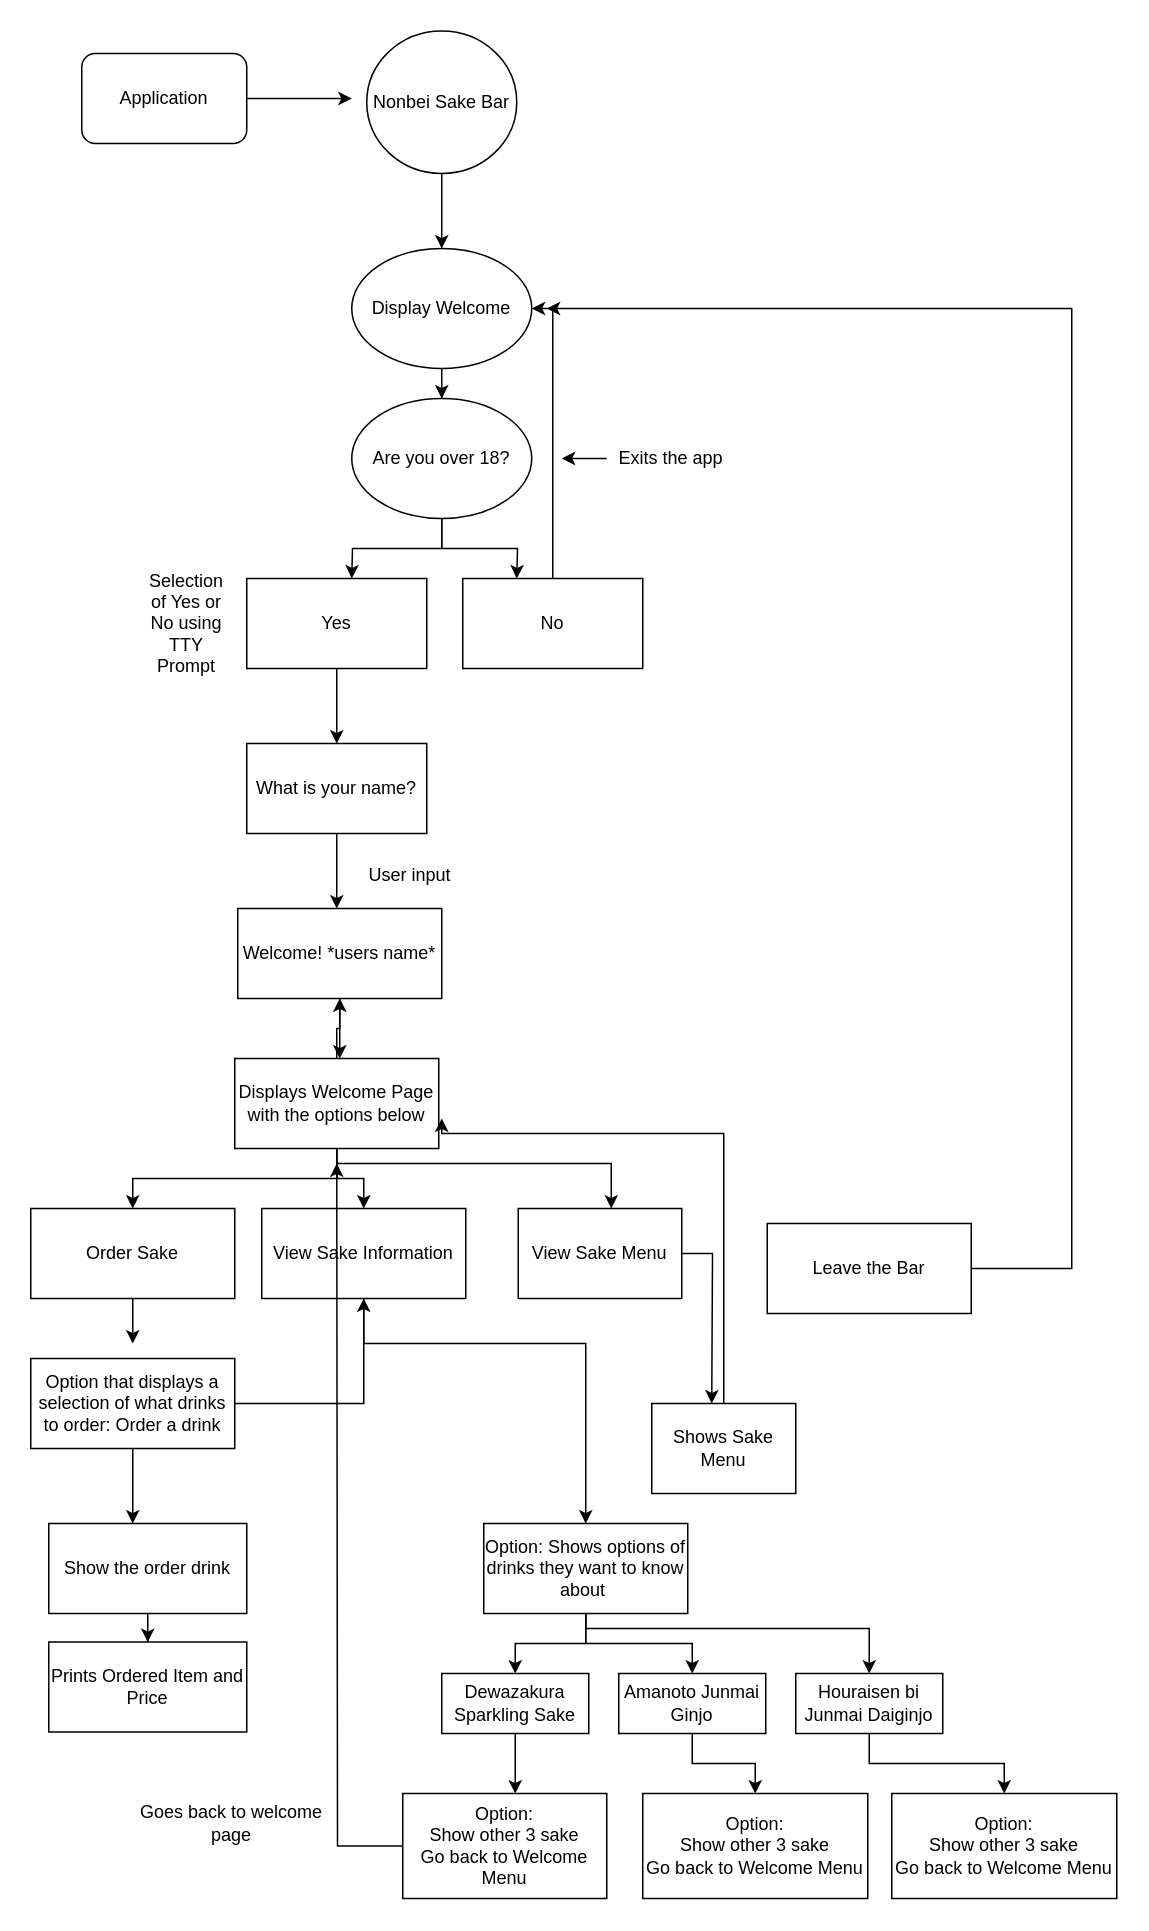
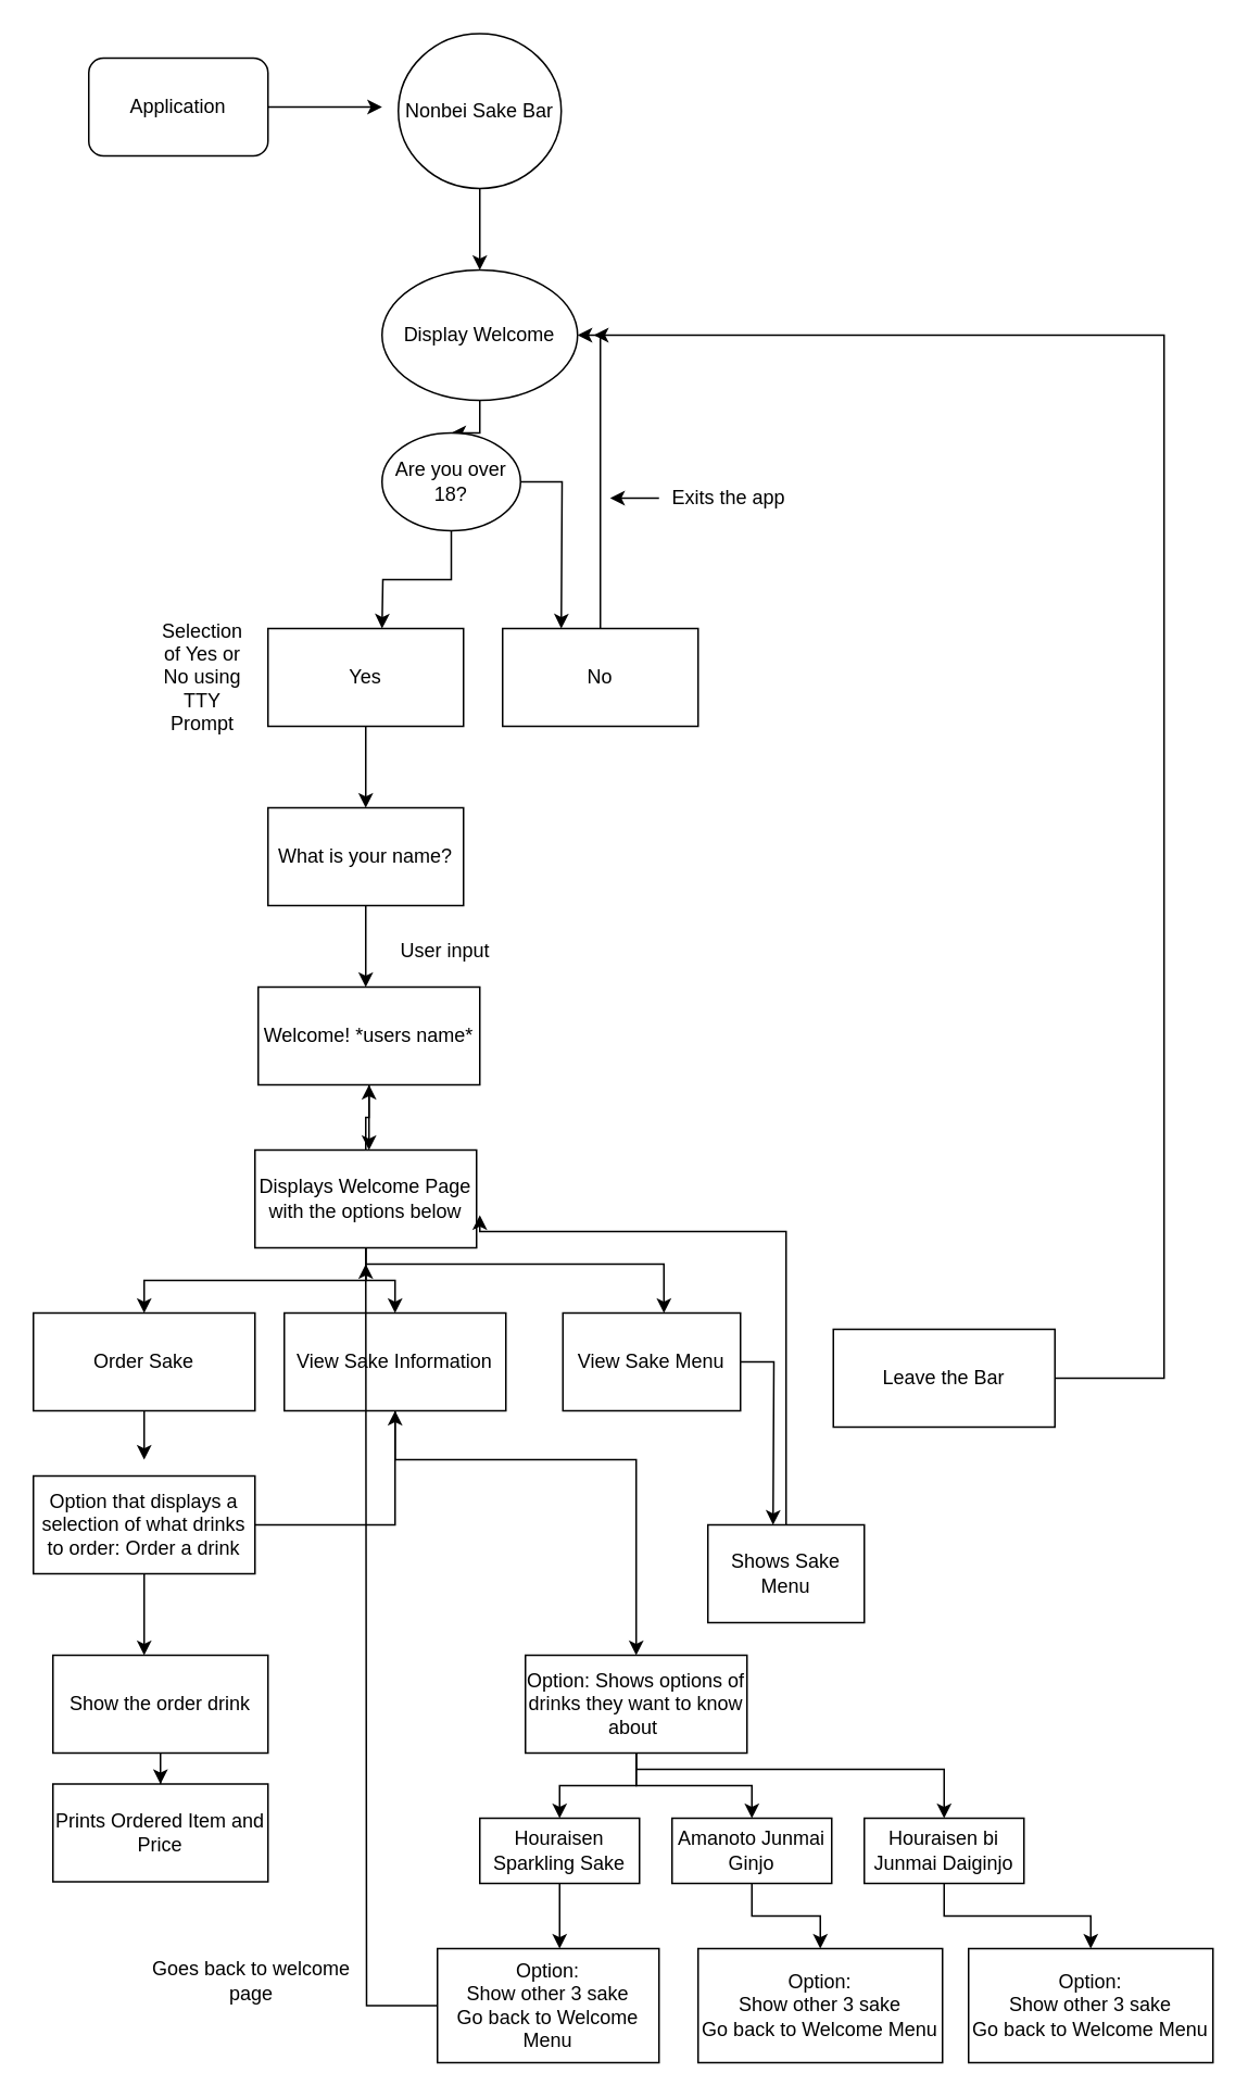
  <mxCell id="0" />
  <mxCell id="1" parent="0" />
  <mxCell id="2" style="edgeStyle=orthogonalEdgeStyle;rounded=0;orthogonalLoop=1;jettySize=auto;html=1;" parent="1" source="3" edge="1"><mxGeometry relative="1" as="geometry"><mxPoint x="234" y="65" as="targetPoint" /></mxGeometry></mxCell>
  <mxCell id="3" value="Application" style="whiteSpace=wrap;html=1;rounded=1;" parent="1" vertex="1"><mxGeometry x="54" y="35" width="110" height="60" as="geometry" /></mxCell>
  <mxCell id="4" style="edgeStyle=orthogonalEdgeStyle;rounded=0;orthogonalLoop=1;jettySize=auto;html=1;" parent="1" source="5" target="7" edge="1"><mxGeometry relative="1" as="geometry"><mxPoint x="294" y="175" as="targetPoint" /></mxGeometry></mxCell>
  <mxCell id="5" value="Nonbei Sake Bar" style="ellipse;whiteSpace=wrap;html=1;" parent="1" vertex="1"><mxGeometry x="244" y="20" width="100" height="95" as="geometry" /></mxCell>
  <mxCell id="6" style="edgeStyle=orthogonalEdgeStyle;rounded=0;orthogonalLoop=1;jettySize=auto;html=1;" parent="1" source="7" target="10" edge="1"><mxGeometry relative="1" as="geometry"><mxPoint x="294" y="285" as="targetPoint" /></mxGeometry></mxCell>
  <mxCell id="7" value="Display Welcome" style="ellipse;whiteSpace=wrap;html=1;" parent="1" vertex="1"><mxGeometry x="234" y="165" width="120" height="80" as="geometry" /></mxCell>
  <mxCell id="8" style="edgeStyle=orthogonalEdgeStyle;rounded=0;orthogonalLoop=1;jettySize=auto;html=1;" parent="1" source="10" edge="1"><mxGeometry relative="1" as="geometry"><mxPoint x="234" y="385" as="targetPoint" /></mxGeometry></mxCell>
  <mxCell id="9" style="edgeStyle=orthogonalEdgeStyle;rounded=0;orthogonalLoop=1;jettySize=auto;html=1;" parent="1" source="10" edge="1"><mxGeometry relative="1" as="geometry"><mxPoint x="344" y="385" as="targetPoint" /></mxGeometry></mxCell>
- <mxCell id="10" value="Are you over 18?" style="ellipse;whiteSpace=wrap;html=1;" parent="1" vertex="1"><mxGeometry x="234" y="265" width="120" height="80" as="geometry" /></mxCell>
+ <mxCell id="10" value="Are you over 18?" style="ellipse;whiteSpace=wrap;html=1;" parent="1" vertex="1"><mxGeometry x="234" y="265" width="85" height="60" as="geometry" /></mxCell>
  <mxCell id="11" style="edgeStyle=orthogonalEdgeStyle;rounded=0;orthogonalLoop=1;jettySize=auto;html=1;" parent="1" source="12" edge="1"><mxGeometry relative="1" as="geometry"><mxPoint x="224" y="495" as="targetPoint" /></mxGeometry></mxCell>
  <mxCell id="12" value="Yes" style="rounded=0;whiteSpace=wrap;html=1;" parent="1" vertex="1"><mxGeometry x="164" y="385" width="120" height="60" as="geometry" /></mxCell>
  <mxCell id="13" style="edgeStyle=orthogonalEdgeStyle;rounded=0;orthogonalLoop=1;jettySize=auto;html=1;" parent="1" source="14" target="7" edge="1"><mxGeometry relative="1" as="geometry"><Array as="points"><mxPoint x="368" y="205" /></Array></mxGeometry></mxCell>
  <mxCell id="14" value="No" style="rounded=0;whiteSpace=wrap;html=1;" parent="1" vertex="1"><mxGeometry x="308" y="385" width="120" height="60" as="geometry" /></mxCell>
  <mxCell id="15" style="edgeStyle=orthogonalEdgeStyle;rounded=0;orthogonalLoop=1;jettySize=auto;html=1;" parent="1" source="16" edge="1"><mxGeometry relative="1" as="geometry"><mxPoint x="374" y="305" as="targetPoint" /></mxGeometry></mxCell>
  <mxCell id="16" value="Exits the app" style="text;html=1;strokeColor=none;fillColor=none;align=center;verticalAlign=middle;whiteSpace=wrap;rounded=0;" parent="1" vertex="1"><mxGeometry x="404" y="290" width="86" height="30" as="geometry" /></mxCell>
  <mxCell id="17" style="edgeStyle=orthogonalEdgeStyle;rounded=0;orthogonalLoop=1;jettySize=auto;html=1;" parent="1" source="18" edge="1"><mxGeometry relative="1" as="geometry"><mxPoint x="224" y="605" as="targetPoint" /></mxGeometry></mxCell>
  <mxCell id="18" value="What is your name?" style="rounded=0;whiteSpace=wrap;html=1;" parent="1" vertex="1"><mxGeometry x="164" y="495" width="120" height="60" as="geometry" /></mxCell>
  <mxCell id="19" style="edgeStyle=orthogonalEdgeStyle;rounded=0;orthogonalLoop=1;jettySize=auto;html=1;" parent="1" source="20" edge="1"><mxGeometry relative="1" as="geometry"><mxPoint x="226" y="705" as="targetPoint" /></mxGeometry></mxCell>
  <mxCell id="20" value="Welcome! *users name*" style="rounded=0;whiteSpace=wrap;html=1;" parent="1" vertex="1"><mxGeometry x="158" y="605" width="136" height="60" as="geometry" /></mxCell>
  <mxCell id="21" style="edgeStyle=orthogonalEdgeStyle;rounded=0;orthogonalLoop=1;jettySize=auto;html=1;entryX=0.5;entryY=0;entryDx=0;entryDy=0;" parent="1" source="25" target="27" edge="1"><mxGeometry relative="1" as="geometry" /></mxCell>
  <mxCell id="22" style="edgeStyle=orthogonalEdgeStyle;rounded=0;orthogonalLoop=1;jettySize=auto;html=1;entryX=0.5;entryY=0;entryDx=0;entryDy=0;" parent="1" source="25" target="29" edge="1"><mxGeometry relative="1" as="geometry" /></mxCell>
  <mxCell id="23" style="edgeStyle=orthogonalEdgeStyle;rounded=0;orthogonalLoop=1;jettySize=auto;html=1;" parent="1" source="25" target="20" edge="1"><mxGeometry relative="1" as="geometry" /></mxCell>
  <mxCell id="24" style="edgeStyle=orthogonalEdgeStyle;rounded=0;orthogonalLoop=1;jettySize=auto;html=1;entryX=0.569;entryY=0;entryDx=0;entryDy=0;entryPerimeter=0;" edge="1" parent="1" source="25" target="55"><mxGeometry relative="1" as="geometry"><Array as="points"><mxPoint x="224" y="775" /><mxPoint x="407" y="775" /></Array></mxGeometry></mxCell>
  <mxCell id="25" value="Displays Welcome Page with the options below" style="rounded=0;whiteSpace=wrap;html=1;" parent="1" vertex="1"><mxGeometry x="156" y="705" width="136" height="60" as="geometry" /></mxCell>
  <mxCell id="26" style="edgeStyle=orthogonalEdgeStyle;rounded=0;orthogonalLoop=1;jettySize=auto;html=1;" parent="1" source="27" edge="1"><mxGeometry relative="1" as="geometry"><mxPoint x="88" y="895" as="targetPoint" /></mxGeometry></mxCell>
  <mxCell id="27" value="Order Sake" style="rounded=0;whiteSpace=wrap;html=1;" parent="1" vertex="1"><mxGeometry x="20" y="805" width="136" height="60" as="geometry" /></mxCell>
  <mxCell id="28" style="edgeStyle=orthogonalEdgeStyle;rounded=0;orthogonalLoop=1;jettySize=auto;html=1;entryX=0.5;entryY=0;entryDx=0;entryDy=0;" parent="1" source="29" target="42" edge="1"><mxGeometry relative="1" as="geometry"><mxPoint x="242" y="1005" as="targetPoint" /><Array as="points"><mxPoint x="242" y="895" /><mxPoint x="390" y="895" /></Array></mxGeometry></mxCell>
  <mxCell id="29" value="View Sake Information" style="rounded=0;whiteSpace=wrap;html=1;" parent="1" vertex="1"><mxGeometry x="174" y="805" width="136" height="60" as="geometry" /></mxCell>
  <mxCell id="30" style="edgeStyle=orthogonalEdgeStyle;rounded=0;orthogonalLoop=1;jettySize=auto;html=1;" parent="1" edge="1"><mxGeometry relative="1" as="geometry"><mxPoint x="364" y="205" as="targetPoint" /><Array as="points"><mxPoint x="714" y="845" /><mxPoint x="714" y="205" /></Array><mxPoint x="574" y="845" as="sourcePoint" /></mxGeometry></mxCell>
  <mxCell id="31" value="Leave the Bar" style="rounded=0;whiteSpace=wrap;html=1;" parent="1" vertex="1"><mxGeometry x="511" y="815" width="136" height="60" as="geometry" /></mxCell>
  <mxCell id="32" value="User input" style="text;html=1;strokeColor=none;fillColor=none;align=center;verticalAlign=middle;whiteSpace=wrap;rounded=0;" parent="1" vertex="1"><mxGeometry x="238" y="563" width="70" height="40" as="geometry" /></mxCell>
  <mxCell id="33" value="Selection of Yes or No using TTY Prompt" style="text;html=1;strokeColor=none;fillColor=none;align=center;verticalAlign=middle;whiteSpace=wrap;rounded=0;" parent="1" vertex="1"><mxGeometry x="104" y="405" width="40" height="20" as="geometry" /></mxCell>
  <mxCell id="34" style="edgeStyle=orthogonalEdgeStyle;rounded=0;orthogonalLoop=1;jettySize=auto;html=1;" parent="1" source="36" edge="1"><mxGeometry relative="1" as="geometry"><mxPoint x="88" y="1015" as="targetPoint" /></mxGeometry></mxCell>
  <mxCell id="35" style="edgeStyle=orthogonalEdgeStyle;rounded=0;orthogonalLoop=1;jettySize=auto;html=1;entryX=0.5;entryY=1;entryDx=0;entryDy=0;" parent="1" source="36" target="29" edge="1"><mxGeometry relative="1" as="geometry" /></mxCell>
  <mxCell id="36" value="Option that displays a selection of what drinks to order: Order a drink" style="rounded=0;whiteSpace=wrap;html=1;" parent="1" vertex="1"><mxGeometry x="20" y="905" width="136" height="60" as="geometry" /></mxCell>
  <mxCell id="37" style="edgeStyle=orthogonalEdgeStyle;rounded=0;orthogonalLoop=1;jettySize=auto;html=1;entryX=0.5;entryY=0;entryDx=0;entryDy=0;" edge="1" parent="1" source="38" target="53"><mxGeometry relative="1" as="geometry" /></mxCell>
  <mxCell id="38" value="Show the order drink" style="rounded=0;whiteSpace=wrap;html=1;" parent="1" vertex="1"><mxGeometry x="32" y="1015" width="132" height="60" as="geometry" /></mxCell>
  <mxCell id="39" style="edgeStyle=orthogonalEdgeStyle;rounded=0;orthogonalLoop=1;jettySize=auto;html=1;entryX=0.5;entryY=0;entryDx=0;entryDy=0;" parent="1" source="42" target="44" edge="1"><mxGeometry relative="1" as="geometry" /></mxCell>
  <mxCell id="40" style="edgeStyle=orthogonalEdgeStyle;rounded=0;orthogonalLoop=1;jettySize=auto;html=1;entryX=0.5;entryY=0;entryDx=0;entryDy=0;" parent="1" source="42" target="46" edge="1"><mxGeometry relative="1" as="geometry" /></mxCell>
  <mxCell id="41" style="edgeStyle=orthogonalEdgeStyle;rounded=0;orthogonalLoop=1;jettySize=auto;html=1;entryX=0.5;entryY=0;entryDx=0;entryDy=0;" parent="1" source="42" target="48" edge="1"><mxGeometry relative="1" as="geometry"><Array as="points"><mxPoint x="390" y="1085" /><mxPoint x="579" y="1085" /></Array></mxGeometry></mxCell>
  <mxCell id="42" value="Option: Shows options of drinks they want to know about&amp;nbsp;" style="rounded=0;whiteSpace=wrap;html=1;" parent="1" vertex="1"><mxGeometry x="322" y="1015" width="136" height="60" as="geometry" /></mxCell>
  <mxCell id="43" style="edgeStyle=orthogonalEdgeStyle;rounded=0;orthogonalLoop=1;jettySize=auto;html=1;" parent="1" source="44" edge="1"><mxGeometry relative="1" as="geometry"><mxPoint x="343" y="1195" as="targetPoint" /></mxGeometry></mxCell>
- <mxCell id="44" value="Dewazakura Sparkling Sake" style="rounded=0;whiteSpace=wrap;html=1;" parent="1" vertex="1"><mxGeometry x="294" y="1115" width="98" height="40" as="geometry" /></mxCell>
+ <mxCell id="44" value="Houraisen Sparkling Sake" style="rounded=0;whiteSpace=wrap;html=1;" parent="1" vertex="1"><mxGeometry x="294" y="1115" width="98" height="40" as="geometry" /></mxCell>
  <mxCell id="45" style="edgeStyle=orthogonalEdgeStyle;rounded=0;orthogonalLoop=1;jettySize=auto;html=1;entryX=0.5;entryY=0;entryDx=0;entryDy=0;" parent="1" source="46" target="51" edge="1"><mxGeometry relative="1" as="geometry" /></mxCell>
  <mxCell id="46" value="Amanoto Junmai Ginjo" style="rounded=0;whiteSpace=wrap;html=1;" parent="1" vertex="1"><mxGeometry x="412" y="1115" width="98" height="40" as="geometry" /></mxCell>
  <mxCell id="47" style="edgeStyle=orthogonalEdgeStyle;rounded=0;orthogonalLoop=1;jettySize=auto;html=1;entryX=0.5;entryY=0;entryDx=0;entryDy=0;" parent="1" source="48" target="52" edge="1"><mxGeometry relative="1" as="geometry" /></mxCell>
  <mxCell id="48" value="Houraisen bi Junmai Daiginjo" style="rounded=0;whiteSpace=wrap;html=1;" parent="1" vertex="1"><mxGeometry x="530" y="1115" width="98" height="40" as="geometry" /></mxCell>
  <mxCell id="49" style="edgeStyle=orthogonalEdgeStyle;rounded=0;orthogonalLoop=1;jettySize=auto;html=1;" edge="1" parent="1" source="50"><mxGeometry relative="1" as="geometry"><mxPoint x="224" y="775" as="targetPoint" /></mxGeometry></mxCell>
  <mxCell id="50" value="Option:&lt;br&gt;Show other 3 sake&lt;br&gt;Go back to Welcome Menu" style="rounded=0;whiteSpace=wrap;html=1;" parent="1" vertex="1"><mxGeometry x="268" y="1195" width="136" height="70" as="geometry" /></mxCell>
  <mxCell id="51" value="Option:&lt;br&gt;Show other 3 sake&lt;br&gt;Go back to Welcome Menu" style="rounded=0;whiteSpace=wrap;html=1;" parent="1" vertex="1"><mxGeometry x="428" y="1195" width="150" height="70" as="geometry" /></mxCell>
  <mxCell id="52" value="Option:&lt;br&gt;Show other 3 sake&lt;br&gt;Go back to Welcome Menu" style="rounded=0;whiteSpace=wrap;html=1;" parent="1" vertex="1"><mxGeometry x="594" y="1195" width="150" height="70" as="geometry" /></mxCell>
  <mxCell id="53" value="Prints Ordered Item and Price" style="rounded=0;whiteSpace=wrap;html=1;" parent="1" vertex="1"><mxGeometry x="32" y="1094" width="132" height="60" as="geometry" /></mxCell>
  <mxCell id="54" style="edgeStyle=orthogonalEdgeStyle;rounded=0;orthogonalLoop=1;jettySize=auto;html=1;" edge="1" parent="1" source="55"><mxGeometry relative="1" as="geometry"><mxPoint x="474" y="935" as="targetPoint" /></mxGeometry></mxCell>
  <mxCell id="55" value="View Sake Menu" style="rounded=0;whiteSpace=wrap;html=1;" vertex="1" parent="1"><mxGeometry x="345" y="805" width="109" height="60" as="geometry" /></mxCell>
  <mxCell id="56" style="edgeStyle=orthogonalEdgeStyle;rounded=0;orthogonalLoop=1;jettySize=auto;html=1;" edge="1" parent="1" source="57"><mxGeometry relative="1" as="geometry"><mxPoint x="294" y="745" as="targetPoint" /><Array as="points"><mxPoint x="482" y="755" /><mxPoint x="294" y="755" /></Array></mxGeometry></mxCell>
  <mxCell id="57" value="Shows Sake Menu" style="rounded=0;whiteSpace=wrap;html=1;" vertex="1" parent="1"><mxGeometry x="434" y="935" width="96" height="60" as="geometry" /></mxCell>
  <mxCell id="58" value="Goes back to welcome page" style="text;html=1;strokeColor=none;fillColor=none;align=center;verticalAlign=middle;whiteSpace=wrap;rounded=0;" vertex="1" parent="1"><mxGeometry x="84" y="1195" width="140" height="40" as="geometry" /></mxCell>
